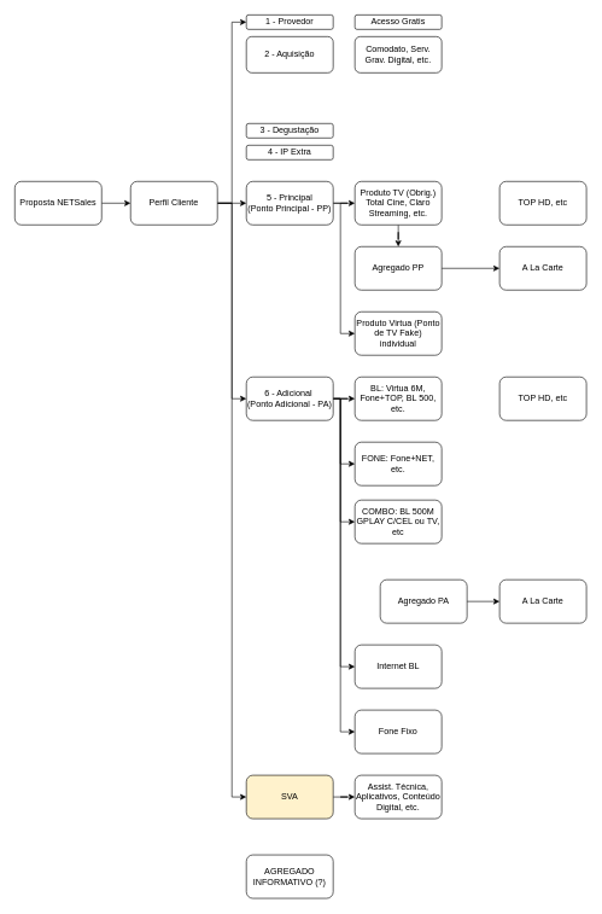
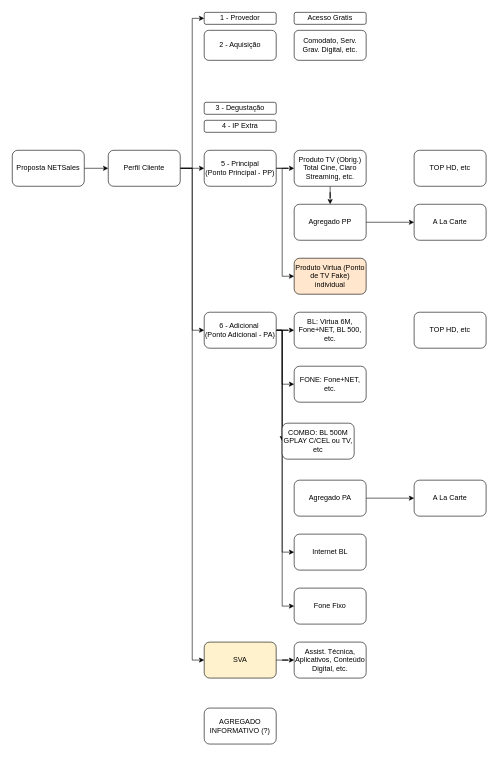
  <mxCell id="0" />
  <mxCell id="1" parent="0" />
  <mxCell id="2" value="A La Carte" style="rounded=1;whiteSpace=wrap;html=1;" parent="1" vertex="1"><mxGeometry x="690" y="340" width="120" height="60" as="geometry" /></mxCell>
  <mxCell id="3" style="edgeStyle=orthogonalEdgeStyle;rounded=0;orthogonalLoop=1;jettySize=auto;html=1;" edge="1" parent="1" source="5" target="9"><mxGeometry relative="1" as="geometry" /></mxCell>
  <mxCell id="4" style="edgeStyle=orthogonalEdgeStyle;rounded=0;orthogonalLoop=1;jettySize=auto;html=1;entryX=0;entryY=0.5;entryDx=0;entryDy=0;" edge="1" parent="1" source="5" target="13"><mxGeometry relative="1" as="geometry"><Array as="points"><mxPoint x="470" y="280" /><mxPoint x="470" y="460" /></Array></mxGeometry></mxCell>
  <mxCell id="5" value="5 - Principal&lt;div&gt;(Ponto Principal - PP)&lt;/div&gt;" style="rounded=1;whiteSpace=wrap;html=1;" parent="1" vertex="1"><mxGeometry x="340" y="250" width="120" height="60" as="geometry" /></mxCell>
  <mxCell id="6" style="edgeStyle=orthogonalEdgeStyle;rounded=0;orthogonalLoop=1;jettySize=auto;html=1;entryX=0;entryY=0.5;entryDx=0;entryDy=0;" edge="1" parent="1" source="7" target="18"><mxGeometry relative="1" as="geometry" /></mxCell>
  <mxCell id="7" value="Proposta NETSales" style="rounded=1;whiteSpace=wrap;html=1;" parent="1" vertex="1"><mxGeometry x="20" y="250" width="120" height="60" as="geometry" /></mxCell>
  <mxCell id="8" style="edgeStyle=orthogonalEdgeStyle;rounded=0;orthogonalLoop=1;jettySize=auto;html=1;entryX=0.5;entryY=0;entryDx=0;entryDy=0;" edge="1" parent="1" source="9" target="11"><mxGeometry relative="1" as="geometry" /></mxCell>
  <mxCell id="9" value="Produto TV (Obrig.)&lt;div&gt;Total Cine, Claro Streaming, etc.&lt;/div&gt;" style="rounded=1;whiteSpace=wrap;html=1;" vertex="1" parent="1"><mxGeometry x="490" y="250" width="120" height="60" as="geometry" /></mxCell>
  <mxCell id="10" style="edgeStyle=orthogonalEdgeStyle;rounded=0;orthogonalLoop=1;jettySize=auto;html=1;entryX=0;entryY=0.5;entryDx=0;entryDy=0;" edge="1" parent="1" source="11" target="2"><mxGeometry relative="1" as="geometry" /></mxCell>
  <mxCell id="11" value="Agregado PP" style="rounded=1;whiteSpace=wrap;html=1;" vertex="1" parent="1"><mxGeometry x="490" y="340" width="120" height="60" as="geometry" /></mxCell>
  <mxCell id="12" value="TOP HD, etc" style="rounded=1;whiteSpace=wrap;html=1;" vertex="1" parent="1"><mxGeometry x="690" y="250" width="120" height="60" as="geometry" /></mxCell>
- <mxCell id="13" value="Produto Virtua (Ponto de TV Fake) individual" style="rounded=1;whiteSpace=wrap;html=1;" vertex="1" parent="1"><mxGeometry x="490" y="430" width="120" height="60" as="geometry" /></mxCell>
+ <mxCell id="13" value="Produto Virtua (Ponto de TV Fake) individual" style="rounded=1;whiteSpace=wrap;html=1;fillColor=#ffe6cc;" vertex="1" parent="1"><mxGeometry x="490" y="430" width="120" height="60" as="geometry" /></mxCell>
  <mxCell id="14" style="edgeStyle=orthogonalEdgeStyle;rounded=0;orthogonalLoop=1;jettySize=auto;html=1;entryX=0;entryY=0.5;entryDx=0;entryDy=0;" edge="1" parent="1" source="18" target="5"><mxGeometry relative="1" as="geometry" /></mxCell>
  <mxCell id="15" style="edgeStyle=orthogonalEdgeStyle;rounded=0;orthogonalLoop=1;jettySize=auto;html=1;entryX=0;entryY=0.5;entryDx=0;entryDy=0;" edge="1" parent="1" source="18" target="24"><mxGeometry relative="1" as="geometry" /></mxCell>
  <mxCell id="16" style="edgeStyle=orthogonalEdgeStyle;rounded=0;orthogonalLoop=1;jettySize=auto;html=1;entryX=0;entryY=0.5;entryDx=0;entryDy=0;" edge="1" parent="1" source="18" target="33"><mxGeometry relative="1" as="geometry" /></mxCell>
  <mxCell id="17" style="edgeStyle=orthogonalEdgeStyle;rounded=0;orthogonalLoop=1;jettySize=auto;html=1;entryX=0;entryY=0.5;entryDx=0;entryDy=0;" edge="1" parent="1" source="18" target="36"><mxGeometry relative="1" as="geometry" /></mxCell>
  <mxCell id="18" value="Perfil Cliente" style="rounded=1;whiteSpace=wrap;html=1;" vertex="1" parent="1"><mxGeometry x="180" y="250" width="120" height="60" as="geometry" /></mxCell>
  <mxCell id="19" style="edgeStyle=orthogonalEdgeStyle;rounded=0;orthogonalLoop=1;jettySize=auto;html=1;entryX=0;entryY=0.5;entryDx=0;entryDy=0;" edge="1" parent="1" source="24" target="26"><mxGeometry relative="1" as="geometry" /></mxCell>
  <mxCell id="20" style="edgeStyle=orthogonalEdgeStyle;rounded=0;orthogonalLoop=1;jettySize=auto;html=1;entryX=0;entryY=0.5;entryDx=0;entryDy=0;" edge="1" parent="1" source="24" target="30"><mxGeometry relative="1" as="geometry"><Array as="points"><mxPoint x="470" y="550" /><mxPoint x="470" y="920" /></Array></mxGeometry></mxCell>
  <mxCell id="21" style="edgeStyle=orthogonalEdgeStyle;rounded=0;orthogonalLoop=1;jettySize=auto;html=1;entryX=0;entryY=0.5;entryDx=0;entryDy=0;" edge="1" parent="1" source="24" target="31"><mxGeometry relative="1" as="geometry"><Array as="points"><mxPoint x="470" y="550" /><mxPoint x="470" y="1010" /></Array></mxGeometry></mxCell>
  <mxCell id="22" style="edgeStyle=orthogonalEdgeStyle;rounded=0;orthogonalLoop=1;jettySize=auto;html=1;entryX=0;entryY=0.5;entryDx=0;entryDy=0;" edge="1" parent="1" source="24" target="42"><mxGeometry relative="1" as="geometry"><Array as="points"><mxPoint x="470" y="550" /><mxPoint x="470" y="640" /></Array></mxGeometry></mxCell>
  <mxCell id="23" style="edgeStyle=orthogonalEdgeStyle;rounded=0;orthogonalLoop=1;jettySize=auto;html=1;entryX=0;entryY=0.5;entryDx=0;entryDy=0;" edge="1" parent="1" source="24" target="43"><mxGeometry relative="1" as="geometry"><Array as="points"><mxPoint x="470" y="550" /><mxPoint x="470" y="720" /></Array></mxGeometry></mxCell>
  <mxCell id="24" value="6 - Adicional&amp;nbsp;&lt;div&gt;(Ponto Adicional - PA)&lt;/div&gt;" style="rounded=1;whiteSpace=wrap;html=1;" vertex="1" parent="1"><mxGeometry x="340" y="520" width="120" height="60" as="geometry" /></mxCell>
  <mxCell id="25" value="A La Carte" style="rounded=1;whiteSpace=wrap;html=1;" vertex="1" parent="1"><mxGeometry x="690" y="800" width="120" height="60" as="geometry" /></mxCell>
- <mxCell id="26" value="BL: Virtua 6M, Fone+TOP, BL 500, etc." style="rounded=1;whiteSpace=wrap;html=1;" vertex="1" parent="1"><mxGeometry x="490" y="520" width="120" height="60" as="geometry" /></mxCell>
+ <mxCell id="26" value="BL: Virtua 6M, Fone+NET, BL 500, etc." style="rounded=1;whiteSpace=wrap;html=1;" vertex="1" parent="1"><mxGeometry x="490" y="520" width="120" height="60" as="geometry" /></mxCell>
  <mxCell id="27" style="edgeStyle=orthogonalEdgeStyle;rounded=0;orthogonalLoop=1;jettySize=auto;html=1;entryX=0;entryY=0.5;entryDx=0;entryDy=0;" edge="1" parent="1" source="28" target="25"><mxGeometry relative="1" as="geometry" /></mxCell>
- <mxCell id="28" value="Agregado PA" style="rounded=1;whiteSpace=wrap;html=1;" vertex="1" parent="1"><mxGeometry x="525" y="800" width="120" height="60" as="geometry" /></mxCell>
+ <mxCell id="28" value="Agregado PA" style="rounded=1;whiteSpace=wrap;html=1;" vertex="1" parent="1"><mxGeometry x="490" y="800" width="120" height="60" as="geometry" /></mxCell>
  <mxCell id="29" value="TOP HD, etc" style="rounded=1;whiteSpace=wrap;html=1;" vertex="1" parent="1"><mxGeometry x="690" y="520" width="120" height="60" as="geometry" /></mxCell>
  <mxCell id="30" value="Internet BL" style="rounded=1;whiteSpace=wrap;html=1;" vertex="1" parent="1"><mxGeometry x="490" y="890" width="120" height="60" as="geometry" /></mxCell>
  <mxCell id="31" value="Fone Fixo" style="rounded=1;whiteSpace=wrap;html=1;" vertex="1" parent="1"><mxGeometry x="490" y="980" width="120" height="60" as="geometry" /></mxCell>
  <mxCell id="32" style="edgeStyle=orthogonalEdgeStyle;rounded=0;orthogonalLoop=1;jettySize=auto;html=1;" edge="1" parent="1" source="33" target="34"><mxGeometry relative="1" as="geometry" /></mxCell>
  <mxCell id="33" value="SVA" style="rounded=1;whiteSpace=wrap;html=1;fillColor=#fff2cc;" vertex="1" parent="1"><mxGeometry x="340" y="1070" width="120" height="60" as="geometry" /></mxCell>
  <mxCell id="34" value="Assist. Técnica, Aplicativos, Conteúdo Digital, etc." style="rounded=1;whiteSpace=wrap;html=1;" vertex="1" parent="1"><mxGeometry x="490" y="1070" width="120" height="60" as="geometry" /></mxCell>
  <mxCell id="35" value="AGREGADO INFORMATIVO (?)" style="rounded=1;whiteSpace=wrap;html=1;" vertex="1" parent="1"><mxGeometry x="340" y="1180" width="120" height="60" as="geometry" /></mxCell>
  <mxCell id="36" value="1 - Provedor" style="rounded=1;whiteSpace=wrap;html=1;" vertex="1" parent="1"><mxGeometry x="340" y="20" width="120" height="20" as="geometry" /></mxCell>
  <mxCell id="37" value="2 - Aquisição" style="rounded=1;whiteSpace=wrap;html=1;" vertex="1" parent="1"><mxGeometry x="340" y="50" width="120" height="50" as="geometry" /></mxCell>
  <mxCell id="38" value="3 - Degustação" style="rounded=1;whiteSpace=wrap;html=1;" vertex="1" parent="1"><mxGeometry x="340" y="170" width="120" height="20" as="geometry" /></mxCell>
  <mxCell id="39" value="4 - IP Extra" style="rounded=1;whiteSpace=wrap;html=1;" vertex="1" parent="1"><mxGeometry x="340" y="200" width="120" height="20" as="geometry" /></mxCell>
  <mxCell id="40" value="Acesso Gratis" style="rounded=1;whiteSpace=wrap;html=1;" vertex="1" parent="1"><mxGeometry x="490" y="20" width="120" height="20" as="geometry" /></mxCell>
  <mxCell id="41" value="Comodato, Serv. Grav. Digital, etc." style="rounded=1;whiteSpace=wrap;html=1;" vertex="1" parent="1"><mxGeometry x="490" y="50" width="120" height="50" as="geometry" /></mxCell>
  <mxCell id="42" value="FONE: Fone+NET, etc." style="rounded=1;whiteSpace=wrap;html=1;" vertex="1" parent="1"><mxGeometry x="490" y="610" width="120" height="60" as="geometry" /></mxCell>
- <mxCell id="43" value="COMBO: BL 500M GPLAY C/CEL ou TV, etc" style="rounded=1;whiteSpace=wrap;html=1;" vertex="1" parent="1"><mxGeometry x="490" y="690" width="120" height="60" as="geometry" /></mxCell>
+ <mxCell id="43" value="COMBO: BL 500M GPLAY C/CEL ou TV, etc" style="rounded=1;whiteSpace=wrap;html=1;" vertex="1" parent="1"><mxGeometry x="470" y="705" width="120" height="60" as="geometry" /></mxCell>
